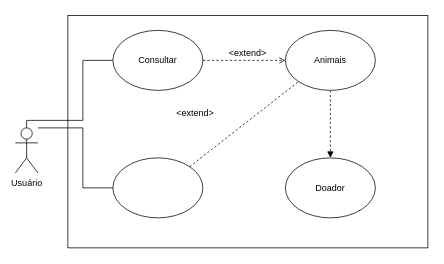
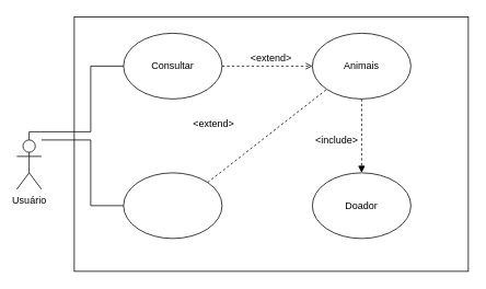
  <mxCell id="0" />
  <mxCell id="1" parent="0" />
  <mxCell id="2" value="" style="rounded=0;whiteSpace=wrap;html=1;" parent="1" vertex="1"><mxGeometry x="90" y="20" width="480" height="310" as="geometry" /></mxCell>
  <mxCell id="3" value="" style="ellipse;whiteSpace=wrap;html=1;" parent="1" vertex="1"><mxGeometry x="150" y="210" width="120" height="80" as="geometry" /></mxCell>
  <mxCell id="4" value="" style="ellipse;whiteSpace=wrap;html=1;" parent="1" vertex="1"><mxGeometry x="150" y="40" width="120" height="80" as="geometry" /></mxCell>
  <mxCell id="5" style="edgeStyle=orthogonalEdgeStyle;rounded=0;orthogonalLoop=1;jettySize=auto;html=1;endArrow=none;endFill=0;" parent="1" source="7" target="4" edge="1"><mxGeometry relative="1" as="geometry"><Array as="points"><mxPoint x="110" y="160" /><mxPoint x="110" y="80" /></Array></mxGeometry></mxCell>
  <mxCell id="6" style="edgeStyle=orthogonalEdgeStyle;rounded=0;orthogonalLoop=1;jettySize=auto;html=1;endArrow=none;endFill=0;" parent="1" source="7" target="3" edge="1"><mxGeometry relative="1" as="geometry"><mxPoint x="340" y="120" as="targetPoint" /><Array as="points"><mxPoint x="110" y="170" /><mxPoint x="110" y="250" /></Array></mxGeometry></mxCell>
  <mxCell id="7" value="&lt;div&gt;Usuário&lt;/div&gt;" style="shape=umlActor;verticalLabelPosition=bottom;verticalAlign=top;html=1;outlineConnect=0;" parent="1" vertex="1"><mxGeometry x="20" y="170" width="30" height="60" as="geometry" /></mxCell>
  <mxCell id="8" value="&lt;div&gt;Consultar&lt;/div&gt;" style="text;html=1;strokeColor=none;fillColor=none;align=center;verticalAlign=middle;whiteSpace=wrap;rounded=0;" parent="1" vertex="1"><mxGeometry x="190" y="70" width="40" height="20" as="geometry" /></mxCell>
  <mxCell id="9" value="" style="edgeStyle=orthogonalEdgeStyle;rounded=0;orthogonalLoop=1;jettySize=auto;html=1;dashed=1;endArrow=block;endFill=1;entryX=0.5;entryY=0;entryDx=0;entryDy=0;exitX=0.5;exitY=1;exitDx=0;exitDy=0;" parent="1" source="10" target="12" edge="1"><mxGeometry relative="1" as="geometry" /></mxCell>
  <mxCell id="10" value="" style="ellipse;whiteSpace=wrap;html=1;" parent="1" vertex="1"><mxGeometry x="380" y="40" width="120" height="80" as="geometry" /></mxCell>
  <mxCell id="11" value="&lt;div&gt;Animais&lt;/div&gt;" style="text;html=1;strokeColor=none;fillColor=none;align=center;verticalAlign=middle;whiteSpace=wrap;rounded=0;" parent="1" vertex="1"><mxGeometry x="420" y="70" width="40" height="20" as="geometry" /></mxCell>
  <mxCell id="12" value="" style="ellipse;whiteSpace=wrap;html=1;" parent="1" vertex="1"><mxGeometry x="380" y="210" width="120" height="80" as="geometry" /></mxCell>
  <mxCell id="13" value="&lt;div&gt;Doador&lt;/div&gt;" style="text;html=1;strokeColor=none;fillColor=none;align=center;verticalAlign=middle;whiteSpace=wrap;rounded=0;" parent="1" vertex="1"><mxGeometry x="420" y="240" width="40" height="20" as="geometry" /></mxCell>
  <mxCell id="14" value="" style="endArrow=open;dashed=1;html=1;endFill=0;" parent="1" source="4" target="10" edge="1"><mxGeometry width="50" height="50" relative="1" as="geometry"><mxPoint x="400" y="120" as="sourcePoint" /><mxPoint x="450" y="70" as="targetPoint" /></mxGeometry></mxCell>
  <mxCell id="15" value="&amp;lt;extend&amp;gt;" style="text;html=1;strokeColor=none;fillColor=none;align=center;verticalAlign=middle;whiteSpace=wrap;rounded=0;" parent="1" vertex="1"><mxGeometry x="310" y="60" width="40" height="20" as="geometry" /></mxCell>
  <mxCell id="16" value="&amp;lt;extend&amp;gt;" style="text;html=1;strokeColor=none;fillColor=none;align=center;verticalAlign=middle;whiteSpace=wrap;rounded=0;" parent="1" vertex="1"><mxGeometry x="240" y="140" width="40" height="20" as="geometry" /></mxCell>
+ <mxCell id="17" value="&amp;lt;include&amp;gt;" style="text;html=1;strokeColor=none;fillColor=none;align=center;verticalAlign=middle;whiteSpace=wrap;rounded=0;" parent="1" vertex="1"><mxGeometry x="390" y="160" width="40" height="20" as="geometry" /></mxCell>
  <mxCell id="18" value="" style="endArrow=none;dashed=1;html=1;exitX=1;exitY=0;exitDx=0;exitDy=0;entryX=0;entryY=1;entryDx=0;entryDy=0;" parent="1" source="3" target="10" edge="1"><mxGeometry width="50" height="50" relative="1" as="geometry"><mxPoint x="400" y="240" as="sourcePoint" /><mxPoint x="450" y="190" as="targetPoint" /></mxGeometry></mxCell>
